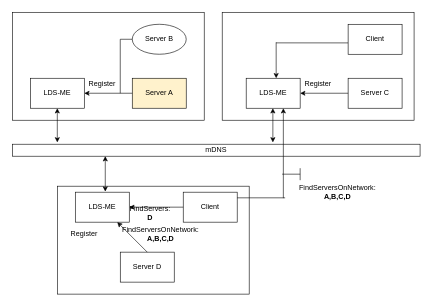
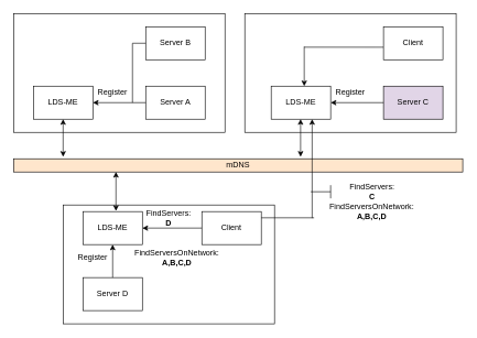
  <mxCell id="0" />
  <mxCell id="1" parent="0" />
  <mxCell id="2" value="" style="rounded=0;whiteSpace=wrap;html=1;" vertex="1" parent="1"><mxGeometry x="95" y="310" width="320" height="180" as="geometry" /></mxCell>
  <mxCell id="3" value="" style="rounded=0;whiteSpace=wrap;html=1;" vertex="1" parent="1"><mxGeometry x="370" y="20" width="320" height="180" as="geometry" /></mxCell>
  <mxCell id="4" value="" style="rounded=0;whiteSpace=wrap;html=1;" vertex="1" parent="1"><mxGeometry x="20" y="20" width="320" height="180" as="geometry" /></mxCell>
  <mxCell id="5" value="LDS-ME" style="rounded=0;whiteSpace=wrap;html=1;" vertex="1" parent="1"><mxGeometry x="50" y="130" width="90" height="50" as="geometry" /></mxCell>
- <mxCell id="6" value="Server B" style="ellipse;whiteSpace=wrap;html=1;" vertex="1" parent="1"><mxGeometry x="220" y="40" width="90" height="50" as="geometry" /></mxCell>
- <mxCell id="7" value="Server A" style="rounded=0;whiteSpace=wrap;html=1;fillColor=#fff2cc;" vertex="1" parent="1"><mxGeometry x="220" y="130" width="90" height="50" as="geometry" /></mxCell>
+ <mxCell id="6" value="Server B" style="rounded=0;whiteSpace=wrap;html=1;" vertex="1" parent="1"><mxGeometry x="220" y="40" width="90" height="50" as="geometry" /></mxCell>
+ <mxCell id="7" value="Server A" style="rounded=0;whiteSpace=wrap;html=1;" vertex="1" parent="1"><mxGeometry x="220" y="130" width="90" height="50" as="geometry" /></mxCell>
  <mxCell id="8" value="LDS-ME" style="rounded=0;whiteSpace=wrap;html=1;" vertex="1" parent="1"><mxGeometry x="410" y="130" width="90" height="50" as="geometry" /></mxCell>
  <mxCell id="9" value="Client" style="rounded=0;whiteSpace=wrap;html=1;" vertex="1" parent="1"><mxGeometry x="580" y="40" width="90" height="50" as="geometry" /></mxCell>
- <mxCell id="10" value="Server C" style="rounded=0;whiteSpace=wrap;html=1;" vertex="1" parent="1"><mxGeometry x="580" y="130" width="90" height="50" as="geometry" /></mxCell>
+ <mxCell id="10" value="Server C" style="rounded=0;whiteSpace=wrap;html=1;fillColor=#e1d5e7;" vertex="1" parent="1"><mxGeometry x="580" y="130" width="90" height="50" as="geometry" /></mxCell>
  <mxCell id="11" value="LDS-ME" style="rounded=0;whiteSpace=wrap;html=1;" vertex="1" parent="1"><mxGeometry x="125" y="320" width="90" height="50" as="geometry" /></mxCell>
- <mxCell id="12" value="Server D" style="rounded=0;whiteSpace=wrap;html=1;" vertex="1" parent="1"><mxGeometry x="200" y="420" width="90" height="50" as="geometry" /></mxCell>
+ <mxCell id="12" value="Server D" style="rounded=0;whiteSpace=wrap;html=1;" vertex="1" parent="1"><mxGeometry x="125" y="420" width="90" height="50" as="geometry" /></mxCell>
  <mxCell id="13" value="Client" style="rounded=0;whiteSpace=wrap;html=1;" vertex="1" parent="1"><mxGeometry x="305" y="320" width="90" height="50" as="geometry" /></mxCell>
- <mxCell id="14" value="mDNS" style="rounded=0;whiteSpace=wrap;html=1;" vertex="1" parent="1"><mxGeometry x="20" y="240" width="680" height="20" as="geometry" /></mxCell>
+ <mxCell id="14" value="mDNS" style="rounded=0;whiteSpace=wrap;html=1;fillColor=#ffe6cc;" vertex="1" parent="1"><mxGeometry x="20" y="240" width="680" height="20" as="geometry" /></mxCell>
  <mxCell id="15" style="edgeStyle=orthogonalEdgeStyle;rounded=0;orthogonalLoop=1;jettySize=auto;html=1;exitX=0.5;exitY=1;exitDx=0;exitDy=0;" edge="1" parent="1" source="12" target="12"><mxGeometry relative="1" as="geometry" /></mxCell>
  <mxCell id="16" value="" style="endArrow=classic;html=1;exitX=0;exitY=0.5;exitDx=0;exitDy=0;entryX=1;entryY=0.5;entryDx=0;entryDy=0;" edge="1" parent="1" source="7" target="5"><mxGeometry width="50" height="50" relative="1" as="geometry"><mxPoint x="280" y="280" as="sourcePoint" /><mxPoint x="330" y="230" as="targetPoint" /></mxGeometry></mxCell>
  <mxCell id="17" value="" style="endArrow=none;html=1;exitX=0;exitY=0.5;exitDx=0;exitDy=0;" edge="1" parent="1" source="6"><mxGeometry width="50" height="50" relative="1" as="geometry"><mxPoint x="280" y="280" as="sourcePoint" /><mxPoint x="200" y="65" as="targetPoint" /></mxGeometry></mxCell>
  <mxCell id="18" value="" style="endArrow=none;html=1;" edge="1" parent="1"><mxGeometry width="50" height="50" relative="1" as="geometry"><mxPoint x="200" y="155" as="sourcePoint" /><mxPoint x="200" y="65" as="targetPoint" /></mxGeometry></mxCell>
  <mxCell id="19" value="Register" style="text;html=1;strokeColor=none;fillColor=none;align=center;verticalAlign=middle;whiteSpace=wrap;rounded=0;" vertex="1" parent="1"><mxGeometry x="150" y="130" width="40" height="20" as="geometry" /></mxCell>
  <mxCell id="20" value="" style="endArrow=classic;html=1;exitX=0;exitY=0.5;exitDx=0;exitDy=0;entryX=1;entryY=0.5;entryDx=0;entryDy=0;" edge="1" parent="1"><mxGeometry width="50" height="50" relative="1" as="geometry"><mxPoint x="580" y="155" as="sourcePoint" /><mxPoint x="500" y="155" as="targetPoint" /></mxGeometry></mxCell>
  <mxCell id="21" value="Register" style="text;html=1;strokeColor=none;fillColor=none;align=center;verticalAlign=middle;whiteSpace=wrap;rounded=0;" vertex="1" parent="1"><mxGeometry x="510" y="130" width="40" height="20" as="geometry" /></mxCell>
  <mxCell id="22" value="" style="endArrow=classic;html=1;" edge="1" parent="1"><mxGeometry width="50" height="50" relative="1" as="geometry"><mxPoint x="420" y="20" as="sourcePoint" /><mxPoint x="420" y="20" as="targetPoint" /></mxGeometry></mxCell>
  <mxCell id="23" value="" style="endArrow=none;html=1;entryX=-0.002;entryY=0.621;entryDx=0;entryDy=0;entryPerimeter=0;" edge="1" parent="1" target="9"><mxGeometry width="50" height="50" relative="1" as="geometry"><mxPoint x="460" y="71" as="sourcePoint" /><mxPoint x="490" y="40" as="targetPoint" /></mxGeometry></mxCell>
  <mxCell id="24" value="" style="endArrow=classic;html=1;entryX=0.556;entryY=0;entryDx=0;entryDy=0;entryPerimeter=0;" edge="1" parent="1" target="8"><mxGeometry width="50" height="50" relative="1" as="geometry"><mxPoint x="460" y="70" as="sourcePoint" /><mxPoint x="550" y="80" as="targetPoint" /></mxGeometry></mxCell>
  <mxCell id="25" value="" style="endArrow=classic;startArrow=classic;html=1;entryX=0.5;entryY=1;entryDx=0;entryDy=0;" edge="1" parent="1" target="5"><mxGeometry width="50" height="50" relative="1" as="geometry"><mxPoint x="95" y="237" as="sourcePoint" /><mxPoint x="450" y="160" as="targetPoint" /></mxGeometry></mxCell>
  <mxCell id="26" value="" style="endArrow=classic;startArrow=classic;html=1;entryX=0.5;entryY=1;entryDx=0;entryDy=0;" edge="1" parent="1"><mxGeometry width="50" height="50" relative="1" as="geometry"><mxPoint x="454.5" y="237" as="sourcePoint" /><mxPoint x="454.5" y="180" as="targetPoint" /></mxGeometry></mxCell>
  <mxCell id="27" value="" style="endArrow=classic;startArrow=classic;html=1;" edge="1" parent="1"><mxGeometry width="50" height="50" relative="1" as="geometry"><mxPoint x="175" y="319" as="sourcePoint" /><mxPoint x="175" y="260" as="targetPoint" /></mxGeometry></mxCell>
  <mxCell id="28" value="" style="endArrow=classic;html=1;exitX=0;exitY=0.5;exitDx=0;exitDy=0;entryX=1;entryY=0.5;entryDx=0;entryDy=0;" edge="1" parent="1" source="13" target="11"><mxGeometry width="50" height="50" relative="1" as="geometry"><mxPoint x="265" y="230" as="sourcePoint" /><mxPoint x="315" y="180" as="targetPoint" /></mxGeometry></mxCell>
  <mxCell id="29" value="" style="endArrow=classic;html=1;exitX=0.5;exitY=0;exitDx=0;exitDy=0;" edge="1" parent="1" source="12" target="11"><mxGeometry width="50" height="50" relative="1" as="geometry"><mxPoint x="265" y="230" as="sourcePoint" /><mxPoint x="315" y="180" as="targetPoint" /></mxGeometry></mxCell>
  <mxCell id="30" value="Register" style="text;html=1;strokeColor=none;fillColor=none;align=center;verticalAlign=middle;whiteSpace=wrap;rounded=0;" vertex="1" parent="1"><mxGeometry x="120" y="380" width="40" height="20" as="geometry" /></mxCell>
- <mxCell id="31" value="FindServers: &lt;b&gt;D&lt;/b&gt;" style="text;html=1;strokeColor=none;fillColor=none;align=center;verticalAlign=middle;whiteSpace=wrap;rounded=0;" vertex="1" parent="1"><mxGeometry x="225" y="345" width="50" height="20" as="geometry" /></mxCell>
+ <mxCell id="31" value="FindServers: &lt;b&gt;D&lt;/b&gt;" style="text;html=1;strokeColor=none;fillColor=none;align=center;verticalAlign=middle;whiteSpace=wrap;rounded=0;" vertex="1" parent="1"><mxGeometry x="230" y="320" width="50" height="20" as="geometry" /></mxCell>
  <mxCell id="32" value="FindServersOnNetwork:&lt;br&gt;&lt;b&gt;A,B,C,D&lt;/b&gt;" style="text;html=1;strokeColor=none;fillColor=none;align=center;verticalAlign=middle;whiteSpace=wrap;rounded=0;" vertex="1" parent="1"><mxGeometry x="195" y="380" width="145" height="20" as="geometry" /></mxCell>
  <mxCell id="33" value="" style="endArrow=classic;html=1;" edge="1" parent="1"><mxGeometry width="50" height="50" relative="1" as="geometry"><mxPoint x="472" y="330" as="sourcePoint" /><mxPoint x="472" y="180" as="targetPoint" /></mxGeometry></mxCell>
  <mxCell id="34" value="" style="endArrow=none;html=1;" edge="1" parent="1"><mxGeometry width="50" height="50" relative="1" as="geometry"><mxPoint x="395" y="329.41" as="sourcePoint" /><mxPoint x="475" y="329.41" as="targetPoint" /></mxGeometry></mxCell>
+ <mxCell id="35" value="FindServers: &lt;b&gt;C&lt;/b&gt;" style="text;html=1;strokeColor=none;fillColor=none;align=center;verticalAlign=middle;whiteSpace=wrap;rounded=0;" vertex="1" parent="1"><mxGeometry x="537.5" y="280" width="50" height="20" as="geometry" /></mxCell>
  <mxCell id="36" value="FindServersOnNetwork:&lt;br&gt;&lt;b&gt;A,B,C,D&lt;/b&gt;" style="text;html=1;strokeColor=none;fillColor=none;align=center;verticalAlign=middle;whiteSpace=wrap;rounded=0;" vertex="1" parent="1"><mxGeometry x="490" y="310" width="145" height="20" as="geometry" /></mxCell>
  <mxCell id="37" value="" style="endArrow=none;html=1;" edge="1" parent="1"><mxGeometry width="50" height="50" relative="1" as="geometry"><mxPoint x="470" y="290" as="sourcePoint" /><mxPoint x="500" y="290" as="targetPoint" /></mxGeometry></mxCell>
  <mxCell id="38" value="" style="endArrow=none;html=1;" edge="1" parent="1"><mxGeometry width="50" height="50" relative="1" as="geometry"><mxPoint x="500" y="300" as="sourcePoint" /><mxPoint x="500" y="280" as="targetPoint" /></mxGeometry></mxCell>
